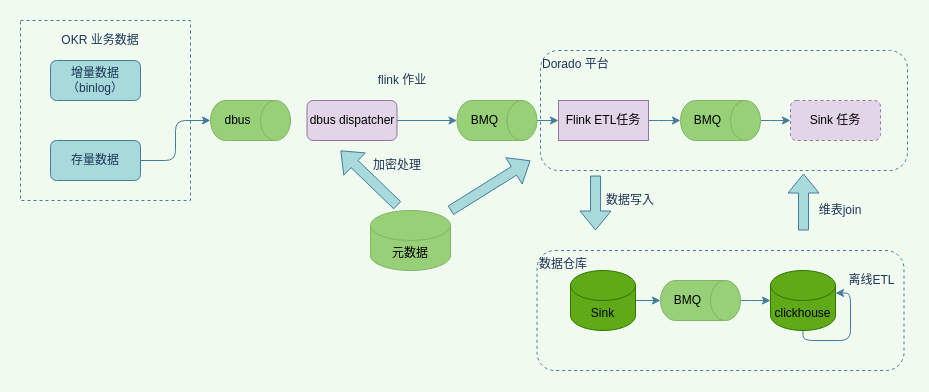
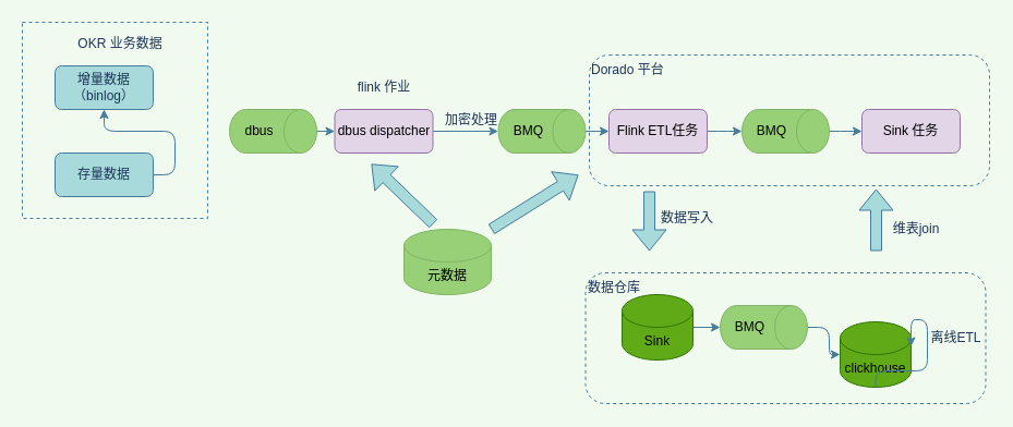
  <mxCell id="0" />
  <mxCell id="1" parent="0" />
  <mxCell id="2" value="增量数据（binlog）" style="rounded=1;whiteSpace=wrap;html=1;sketch=0;strokeColor=#457B9D;fillColor=#A8DADC;fontColor=#1D3557;" vertex="1" parent="1"><mxGeometry x="50" y="60" width="90" height="40" as="geometry" /></mxCell>
+ <mxCell id="3" style="edgeStyle=orthogonalEdgeStyle;curved=0;rounded=1;sketch=0;orthogonalLoop=1;jettySize=auto;html=1;exitX=0.5;exitY=0;exitDx=0;exitDy=0;exitPerimeter=0;strokeColor=#457B9D;fillColor=#A8DADC;fontColor=#1D3557;" edge="1" parent="1" source="4" target="8"><mxGeometry relative="1" as="geometry" /></mxCell>
  <mxCell id="4" value="dbus" style="shape=cylinder3;whiteSpace=wrap;html=1;boundedLbl=1;backgroundOutline=1;size=15;rounded=0;sketch=0;strokeColor=#82b366;direction=south;fillColor=#97D077;" vertex="1" parent="1"><mxGeometry x="210" y="100" width="80" height="40" as="geometry" /></mxCell>
- <mxCell id="5" style="edgeStyle=orthogonalEdgeStyle;curved=0;rounded=1;sketch=0;orthogonalLoop=1;jettySize=auto;html=1;exitX=1;exitY=0.5;exitDx=0;exitDy=0;entryX=0.5;entryY=1;entryDx=0;entryDy=0;entryPerimeter=0;strokeColor=#457B9D;fillColor=#A8DADC;fontColor=#1D3557;" edge="1" parent="1" source="6" target="4"><mxGeometry relative="1" as="geometry" /></mxCell>
+ <mxCell id="5" style="edgeStyle=orthogonalEdgeStyle;curved=0;rounded=1;sketch=0;orthogonalLoop=1;jettySize=auto;html=1;exitX=1;exitY=0.5;exitDx=0;exitDy=0;strokeColor=#457B9D;fillColor=#A8DADC;fontColor=#1D3557;" edge="1" parent="1" source="6" target="2"><mxGeometry relative="1" as="geometry" /></mxCell>
  <mxCell id="6" value="存量数据" style="rounded=1;whiteSpace=wrap;html=1;sketch=0;strokeColor=#457B9D;fillColor=#A8DADC;fontColor=#1D3557;" vertex="1" parent="1"><mxGeometry x="50" y="140" width="90" height="40" as="geometry" /></mxCell>
  <mxCell id="7" style="edgeStyle=orthogonalEdgeStyle;curved=0;rounded=1;sketch=0;orthogonalLoop=1;jettySize=auto;html=1;exitX=1;exitY=0.5;exitDx=0;exitDy=0;strokeColor=#457B9D;fillColor=#A8DADC;fontColor=#1D3557;" edge="1" parent="1" source="8" target="11"><mxGeometry relative="1" as="geometry" /></mxCell>
  <mxCell id="8" value="dbus dispatcher" style="rounded=1;whiteSpace=wrap;html=1;sketch=0;strokeColor=#9673a6;fillColor=#e1d5e7;" vertex="1" parent="1"><mxGeometry x="306.5" y="100" width="90" height="40" as="geometry" /></mxCell>
- <mxCell id="9" value="flink 作业" style="text;html=1;strokeColor=none;fillColor=none;align=center;verticalAlign=middle;whiteSpace=wrap;rounded=0;sketch=0;fontColor=#1D3557;" vertex="1" parent="1"><mxGeometry x="356.5" y="70" width="90" height="20" as="geometry" /></mxCell>
+ <mxCell id="9" value="flink 作业" style="text;html=1;strokeColor=none;fillColor=none;align=center;verticalAlign=middle;whiteSpace=wrap;rounded=0;sketch=0;fontColor=#1D3557;" vertex="1" parent="1"><mxGeometry x="306.5" y="70" width="90" height="20" as="geometry" /></mxCell>
  <mxCell id="10" style="edgeStyle=orthogonalEdgeStyle;curved=0;rounded=1;sketch=0;orthogonalLoop=1;jettySize=auto;html=1;exitX=0.5;exitY=0;exitDx=0;exitDy=0;exitPerimeter=0;entryX=0;entryY=0.5;entryDx=0;entryDy=0;strokeColor=#457B9D;fillColor=#A8DADC;fontColor=#1D3557;" edge="1" parent="1" source="11" target="14"><mxGeometry relative="1" as="geometry" /></mxCell>
  <mxCell id="11" value="BMQ" style="shape=cylinder3;whiteSpace=wrap;html=1;boundedLbl=1;backgroundOutline=1;size=15;rounded=0;sketch=0;strokeColor=#82b366;direction=south;fillColor=#97D077;" vertex="1" parent="1"><mxGeometry x="456.5" y="100" width="80" height="40" as="geometry" /></mxCell>
- <mxCell id="12" value="加密处理" style="text;html=1;strokeColor=none;fillColor=none;align=center;verticalAlign=middle;whiteSpace=wrap;rounded=0;sketch=0;fontColor=#1D3557;" vertex="1" parent="1"><mxGeometry x="371.5" y="155" width="50" height="20" as="geometry" /></mxCell>
+ <mxCell id="12" value="加密处理" style="text;html=1;strokeColor=none;fillColor=none;align=center;verticalAlign=middle;whiteSpace=wrap;rounded=0;sketch=0;fontColor=#1D3557;" vertex="1" parent="1"><mxGeometry x="406.5" y="100" width="50" height="20" as="geometry" /></mxCell>
  <mxCell id="13" style="edgeStyle=orthogonalEdgeStyle;curved=0;rounded=1;sketch=0;orthogonalLoop=1;jettySize=auto;html=1;exitX=1;exitY=0.5;exitDx=0;exitDy=0;startArrow=none;startFill=0;strokeColor=#457B9D;fillColor=#A8DADC;fontColor=#1D3557;" edge="1" parent="1" source="14" target="23"><mxGeometry relative="1" as="geometry" /></mxCell>
- <mxCell id="14" value="Flink ETL任务" style="whiteSpace=wrap;html=1;sketch=0;strokeColor=#9673a6;fillColor=#e1d5e7;rounded=0;" vertex="1" parent="1"><mxGeometry x="558" y="100" width="90" height="40" as="geometry" /></mxCell>
+ <mxCell id="14" value="Flink ETL任务" style="rounded=1;whiteSpace=wrap;html=1;sketch=0;strokeColor=#9673a6;fillColor=#e1d5e7;" vertex="1" parent="1"><mxGeometry x="558" y="100" width="90" height="40" as="geometry" /></mxCell>
  <mxCell id="15" style="edgeStyle=orthogonalEdgeStyle;curved=0;rounded=1;sketch=0;orthogonalLoop=1;jettySize=auto;html=1;exitX=1;exitY=0.5;exitDx=0;exitDy=0;exitPerimeter=0;startArrow=none;startFill=0;strokeColor=#457B9D;fillColor=#A8DADC;fontColor=#1D3557;" edge="1" parent="1" source="16" target="19"><mxGeometry relative="1" as="geometry" /></mxCell>
  <mxCell id="16" value="&lt;font color=&quot;#000000&quot;&gt;Sink&lt;/font&gt;" style="shape=cylinder3;whiteSpace=wrap;html=1;boundedLbl=1;backgroundOutline=1;size=15;rounded=0;sketch=0;strokeColor=#2D7600;fillColor=#60a917;fontColor=#ffffff;" vertex="1" parent="1"><mxGeometry x="570" y="270" width="65" height="60" as="geometry" /></mxCell>
- <mxCell id="17" value="&lt;font color=&quot;#000000&quot;&gt;clickhouse&lt;/font&gt;" style="shape=cylinder3;whiteSpace=wrap;html=1;boundedLbl=1;backgroundOutline=1;size=15;rounded=0;sketch=0;strokeColor=#2D7600;fillColor=#60a917;fontColor=#ffffff;" vertex="1" parent="1"><mxGeometry x="770" y="270" width="65" height="60" as="geometry" /></mxCell>
+ <mxCell id="17" value="&lt;font color=&quot;#000000&quot;&gt;clickhouse&lt;/font&gt;" style="shape=cylinder3;whiteSpace=wrap;html=1;boundedLbl=1;backgroundOutline=1;size=15;rounded=0;sketch=0;strokeColor=#2D7600;fillColor=#60a917;fontColor=#ffffff;" vertex="1" parent="1"><mxGeometry x="770" y="295" width="65" height="60" as="geometry" /></mxCell>
  <mxCell id="18" style="edgeStyle=orthogonalEdgeStyle;curved=0;rounded=1;sketch=0;orthogonalLoop=1;jettySize=auto;html=1;exitX=0.5;exitY=0;exitDx=0;exitDy=0;exitPerimeter=0;strokeColor=#457B9D;fillColor=#A8DADC;fontColor=#1D3557;" edge="1" parent="1" source="19" target="17"><mxGeometry relative="1" as="geometry" /></mxCell>
  <mxCell id="19" value="BMQ" style="shape=cylinder3;whiteSpace=wrap;html=1;boundedLbl=1;backgroundOutline=1;size=15;rounded=0;sketch=0;strokeColor=#82b366;direction=south;fillColor=#97D077;" vertex="1" parent="1"><mxGeometry x="660" y="280" width="80" height="40" as="geometry" /></mxCell>
  <mxCell id="20" value="" style="rounded=0;whiteSpace=wrap;html=1;sketch=0;strokeColor=#457B9D;fontColor=#1D3557;fillColor=none;dashed=1;" vertex="1" parent="1"><mxGeometry x="20" y="20" width="170" height="180" as="geometry" /></mxCell>
- <mxCell id="21" value="OKR 业务数据" style="text;html=1;strokeColor=none;fillColor=none;align=center;verticalAlign=middle;whiteSpace=wrap;rounded=0;dashed=1;sketch=0;fontColor=#1D3557;" vertex="1" parent="1"><mxGeometry x="60" y="30" width="80" height="20" as="geometry" /></mxCell>
+ <mxCell id="21" value="OKR 业务数据" style="text;html=1;strokeColor=none;fillColor=none;align=center;verticalAlign=middle;whiteSpace=wrap;rounded=0;dashed=1;sketch=0;fontColor=#1D3557;" vertex="1" parent="1"><mxGeometry x="70" y="30" width="80" height="20" as="geometry" /></mxCell>
  <mxCell id="22" style="edgeStyle=orthogonalEdgeStyle;curved=0;rounded=1;sketch=0;orthogonalLoop=1;jettySize=auto;html=1;exitX=0.5;exitY=0;exitDx=0;exitDy=0;exitPerimeter=0;startArrow=none;startFill=0;strokeColor=#457B9D;fillColor=#A8DADC;fontColor=#1D3557;" edge="1" parent="1" source="23" target="24"><mxGeometry relative="1" as="geometry" /></mxCell>
  <mxCell id="23" value="BMQ" style="shape=cylinder3;whiteSpace=wrap;html=1;boundedLbl=1;backgroundOutline=1;size=15;rounded=0;sketch=0;strokeColor=#82b366;direction=south;fillColor=#97D077;" vertex="1" parent="1"><mxGeometry x="680" y="100" width="80" height="40" as="geometry" /></mxCell>
- <mxCell id="24" value="Sink 任务" style="rounded=1;whiteSpace=wrap;html=1;sketch=0;strokeColor=#9673a6;fillColor=#e1d5e7;dashed=1;" vertex="1" parent="1"><mxGeometry x="790" y="100" width="90" height="40" as="geometry" /></mxCell>
+ <mxCell id="24" value="Sink 任务" style="rounded=1;whiteSpace=wrap;html=1;sketch=0;strokeColor=#9673a6;fillColor=#e1d5e7;" vertex="1" parent="1"><mxGeometry x="790" y="100" width="90" height="40" as="geometry" /></mxCell>
  <mxCell id="25" value="Dorado 平台" style="rounded=1;whiteSpace=wrap;html=1;dashed=1;sketch=0;strokeColor=#457B9D;fillColor=none;fontColor=#1D3557;align=left;verticalAlign=top;" vertex="1" parent="1"><mxGeometry x="540" y="50" width="367" height="120" as="geometry" /></mxCell>
  <mxCell id="26" value="数据仓库" style="rounded=1;whiteSpace=wrap;html=1;dashed=1;sketch=0;strokeColor=#457B9D;fillColor=none;fontColor=#1D3557;align=left;verticalAlign=top;" vertex="1" parent="1"><mxGeometry x="536.5" y="250" width="367" height="120" as="geometry" /></mxCell>
  <mxCell id="27" value="数据写入" style="text;html=1;strokeColor=none;fillColor=none;align=center;verticalAlign=middle;whiteSpace=wrap;rounded=0;dashed=1;sketch=0;fontColor=#1D3557;" vertex="1" parent="1"><mxGeometry x="590" y="190" width="80" height="20" as="geometry" /></mxCell>
  <mxCell id="28" value="" style="shape=flexArrow;endArrow=classic;html=1;strokeColor=#457B9D;fillColor=#A8DADC;fontColor=#1D3557;" edge="1" parent="1"><mxGeometry width="50" height="50" relative="1" as="geometry"><mxPoint x="803" y="230" as="sourcePoint" /><mxPoint x="803" y="173" as="targetPoint" /></mxGeometry></mxCell>
  <mxCell id="29" value="" style="shape=flexArrow;endArrow=classic;html=1;strokeColor=#457B9D;fillColor=#A8DADC;fontColor=#1D3557;exitX=0.15;exitY=1.042;exitDx=0;exitDy=0;exitPerimeter=0;" edge="1" parent="1" source="25"><mxGeometry width="50" height="50" relative="1" as="geometry"><mxPoint x="550" y="190" as="sourcePoint" /><mxPoint x="595" y="230" as="targetPoint" /></mxGeometry></mxCell>
  <mxCell id="30" value="维表join" style="text;html=1;strokeColor=none;fillColor=none;align=center;verticalAlign=middle;whiteSpace=wrap;rounded=0;dashed=1;sketch=0;fontColor=#1D3557;" vertex="1" parent="1"><mxGeometry x="800" y="200" width="80" height="20" as="geometry" /></mxCell>
  <mxCell id="31" style="edgeStyle=orthogonalEdgeStyle;curved=0;rounded=1;sketch=0;orthogonalLoop=1;jettySize=auto;html=1;exitX=0.5;exitY=1;exitDx=0;exitDy=0;exitPerimeter=0;startArrow=none;startFill=0;strokeColor=#457B9D;fillColor=#A8DADC;fontColor=#1D3557;entryX=1;entryY=0;entryDx=0;entryDy=22.5;entryPerimeter=0;" edge="1" parent="1" source="17" target="17"><mxGeometry relative="1" as="geometry"><mxPoint x="822.5" y="360" as="sourcePoint" /><mxPoint x="847.5" y="360" as="targetPoint" /><Array as="points"><mxPoint x="803" y="340" /><mxPoint x="850" y="340" /><mxPoint x="850" y="293" /></Array></mxGeometry></mxCell>
- <mxCell id="32" value="离线ETL" style="text;html=1;strokeColor=none;fillColor=none;align=center;verticalAlign=middle;whiteSpace=wrap;rounded=0;dashed=1;sketch=0;fontColor=#1D3557;" vertex="1" parent="1"><mxGeometry x="845" y="270" width="53" height="20" as="geometry" /></mxCell>
+ <mxCell id="32" value="离线ETL" style="text;html=1;strokeColor=none;fillColor=none;align=center;verticalAlign=middle;whiteSpace=wrap;rounded=0;dashed=1;sketch=0;fontColor=#1D3557;" vertex="1" parent="1"><mxGeometry x="850" y="300" width="53" height="20" as="geometry" /></mxCell>
  <mxCell id="33" style="edgeStyle=orthogonalEdgeStyle;curved=0;rounded=1;sketch=0;orthogonalLoop=1;jettySize=auto;html=1;exitX=0.5;exitY=1;exitDx=0;exitDy=0;startArrow=none;startFill=0;strokeColor=#457B9D;fillColor=#A8DADC;fontColor=#1D3557;" edge="1" parent="1" source="32" target="32"><mxGeometry relative="1" as="geometry" /></mxCell>
  <mxCell id="34" value="元数据" style="shape=cylinder3;whiteSpace=wrap;html=1;boundedLbl=1;backgroundOutline=1;size=15;rounded=0;sketch=0;strokeColor=#82b366;direction=east;fillColor=#97D077;" vertex="1" parent="1"><mxGeometry x="370" y="210" width="80" height="60" as="geometry" /></mxCell>
  <mxCell id="35" value="" style="shape=flexArrow;endArrow=classic;html=1;strokeColor=#457B9D;fillColor=#A8DADC;fontColor=#1D3557;exitX=0.338;exitY=-0.083;exitDx=0;exitDy=0;exitPerimeter=0;" edge="1" parent="1" source="34"><mxGeometry width="50" height="50" relative="1" as="geometry"><mxPoint x="390" y="200" as="sourcePoint" /><mxPoint x="340" y="150" as="targetPoint" /></mxGeometry></mxCell>
  <mxCell id="36" value="" style="shape=flexArrow;endArrow=classic;html=1;strokeColor=#457B9D;fillColor=#A8DADC;fontColor=#1D3557;" edge="1" parent="1"><mxGeometry width="50" height="50" relative="1" as="geometry"><mxPoint x="450" y="210" as="sourcePoint" /><mxPoint x="530" y="160" as="targetPoint" /></mxGeometry></mxCell>
